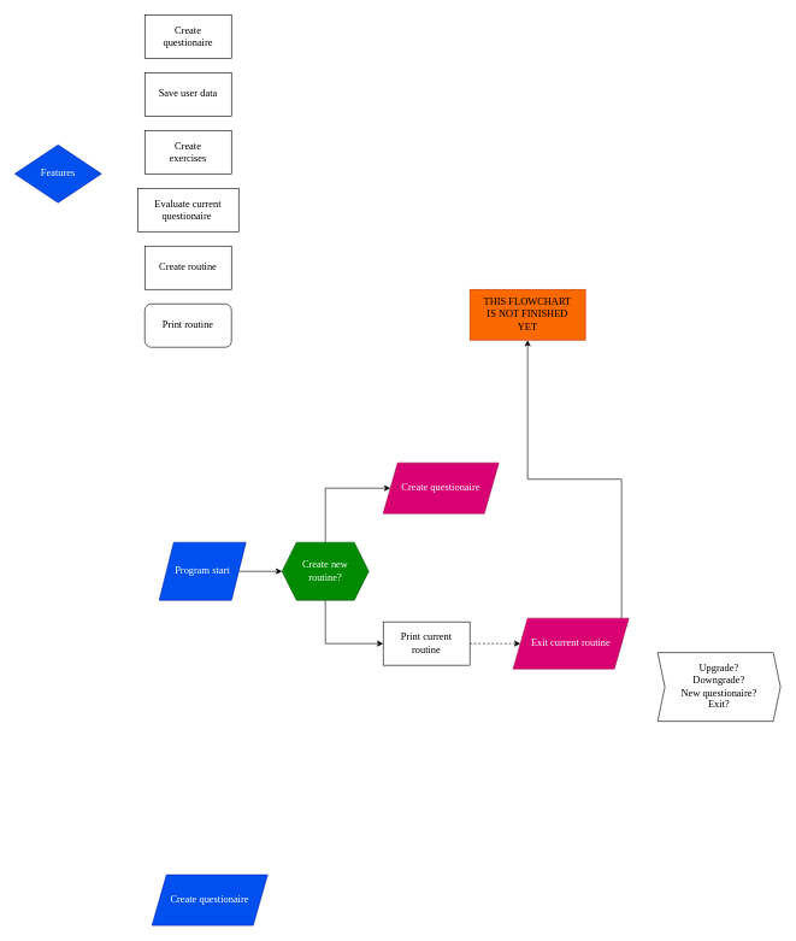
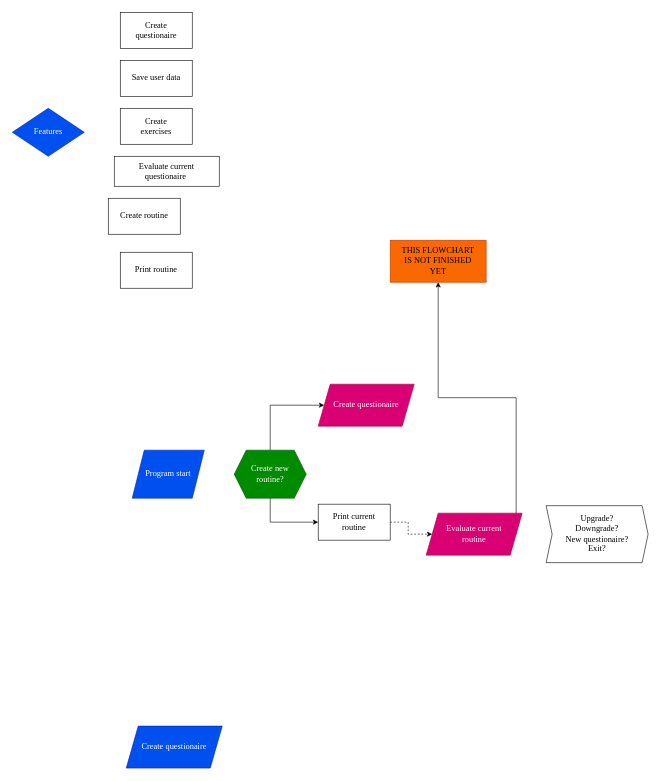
  <mxCell id="0" />
  <mxCell id="1" parent="0" />
- <mxCell id="2" style="edgeStyle=orthogonalEdgeStyle;rounded=0;orthogonalLoop=1;jettySize=auto;html=1;exitX=1;exitY=0.5;exitDx=0;exitDy=0;entryX=0;entryY=0.5;entryDx=0;entryDy=0;fontFamily=lexend light;fontSize=14;fontColor=default;" parent="1" source="3" target="6" edge="1"><mxGeometry relative="1" as="geometry" /></mxCell>
  <mxCell id="3" value="Program start" style="shape=parallelogram;whiteSpace=wrap;html=1;fixedSize=1;strokeColor=#001DBC;align=center;verticalAlign=middle;spacingLeft=15;spacingRight=15;spacingBottom=0;fontFamily=lexend light;fontSize=14;fontColor=#ffffff;fillColor=#0050ef;perimeter=parallelogramPerimeter;" parent="1" vertex="1"><mxGeometry x="220" y="750" width="120" height="80" as="geometry" /></mxCell>
  <mxCell id="4" value="Create questionaire" style="shape=parallelogram;perimeter=parallelogramPerimeter;whiteSpace=wrap;html=1;fixedSize=1;strokeColor=#A50040;align=center;verticalAlign=middle;spacingLeft=15;spacingRight=15;spacingBottom=0;fontFamily=lexend light;fontSize=14;fontColor=#ffffff;fillColor=#d80073;" parent="1" vertex="1"><mxGeometry x="530" y="640" width="160" height="70" as="geometry" /></mxCell>
  <mxCell id="5" style="edgeStyle=orthogonalEdgeStyle;rounded=0;orthogonalLoop=1;jettySize=auto;html=1;exitX=0.5;exitY=0;exitDx=0;exitDy=0;entryX=0;entryY=0.5;entryDx=0;entryDy=0;fontFamily=lexend light;fontSize=14;fontColor=default;" parent="1" source="6" target="4" edge="1"><mxGeometry relative="1" as="geometry"><Array as="points"><mxPoint x="450" y="675" /></Array></mxGeometry></mxCell>
  <mxCell id="6" value="Create new routine?" style="shape=hexagon;perimeter=hexagonPerimeter2;whiteSpace=wrap;html=1;fixedSize=1;strokeColor=#005700;align=center;verticalAlign=middle;spacingLeft=15;spacingRight=15;spacingBottom=0;fontFamily=lexend light;fontSize=14;fontColor=#ffffff;fillColor=#008a00;" parent="1" vertex="1"><mxGeometry x="390" y="750" width="120" height="80" as="geometry" /></mxCell>
  <mxCell id="7" style="edgeStyle=orthogonalEdgeStyle;rounded=0;orthogonalLoop=1;jettySize=auto;html=1;exitX=1;exitY=0.5;exitDx=0;exitDy=0;fontFamily=lexend light;fontSize=14;fontColor=default;" parent="1" source="8" target="21" edge="1"><mxGeometry relative="1" as="geometry" /></mxCell>
- <mxCell id="8" value="Exit current routine" style="shape=parallelogram;perimeter=parallelogramPerimeter;whiteSpace=wrap;html=1;fixedSize=1;strokeColor=#A50040;align=center;verticalAlign=middle;spacingLeft=15;spacingRight=15;spacingBottom=0;fontFamily=lexend light;fontSize=14;fontColor=#ffffff;fillColor=#d80073;" parent="1" vertex="1"><mxGeometry x="710" y="855" width="160" height="70" as="geometry" /></mxCell>
- <mxCell id="9" value="Upgrade?&lt;div&gt;Downgrade?&lt;/div&gt;&lt;div&gt;New questionaire?&lt;/div&gt;&lt;div&gt;Exit?&lt;/div&gt;" style="shape=step;perimeter=stepPerimeter;whiteSpace=wrap;html=1;fixedSize=1;strokeColor=default;align=center;verticalAlign=middle;spacingLeft=15;spacingRight=15;spacingBottom=0;fontFamily=lexend light;fontSize=14;fontColor=default;fillColor=default;size=10;" parent="1" vertex="1"><mxGeometry x="910" y="902.5" width="170" height="95" as="geometry" /></mxCell>
+ <mxCell id="8" value="Evaluate current routine" style="shape=parallelogram;perimeter=parallelogramPerimeter;whiteSpace=wrap;html=1;fixedSize=1;strokeColor=#A50040;align=center;verticalAlign=middle;spacingLeft=15;spacingRight=15;spacingBottom=0;fontFamily=lexend light;fontSize=14;fontColor=#ffffff;fillColor=#d80073;" parent="1" vertex="1"><mxGeometry x="710" y="855" width="160" height="70" as="geometry" /></mxCell>
+ <mxCell id="9" value="Upgrade?&lt;div&gt;Downgrade?&lt;/div&gt;&lt;div&gt;New questionaire?&lt;/div&gt;&lt;div&gt;Exit?&lt;/div&gt;" style="shape=step;perimeter=stepPerimeter;whiteSpace=wrap;html=1;fixedSize=1;strokeColor=default;align=center;verticalAlign=middle;spacingLeft=15;spacingRight=15;spacingBottom=0;fontFamily=lexend light;fontSize=14;fontColor=default;fillColor=default;size=10;" parent="1" vertex="1"><mxGeometry x="910" y="842.5" width="170" height="95" as="geometry" /></mxCell>
  <mxCell id="10" value="" style="edgeStyle=orthogonalEdgeStyle;rounded=0;orthogonalLoop=1;jettySize=auto;html=1;exitX=0.5;exitY=1;exitDx=0;exitDy=0;entryX=0;entryY=0.5;entryDx=0;entryDy=0;fontFamily=lexend light;fontSize=14;fontColor=default;" parent="1" source="6" target="12" edge="1"><mxGeometry relative="1" as="geometry"><mxPoint x="450" y="830" as="sourcePoint" /><mxPoint x="630" y="895" as="targetPoint" /><Array as="points" /></mxGeometry></mxCell>
  <mxCell id="11" style="edgeStyle=orthogonalEdgeStyle;rounded=0;orthogonalLoop=1;jettySize=auto;html=1;exitX=1;exitY=0.5;exitDx=0;exitDy=0;entryX=0;entryY=0.5;entryDx=0;entryDy=0;fontFamily=lexend light;fontSize=14;fontColor=default;dashed=1;" parent="1" source="12" target="8" edge="1"><mxGeometry relative="1" as="geometry" /></mxCell>
- <mxCell id="12" value="Print current routine" style="rounded=0;whiteSpace=wrap;html=1;strokeColor=default;align=center;verticalAlign=middle;spacingLeft=15;spacingRight=15;spacingBottom=0;fontFamily=lexend light;fontSize=14;fontColor=default;fillColor=default;" parent="1" vertex="1"><mxGeometry x="530" y="860" width="120" height="60" as="geometry" /></mxCell>
- <mxCell id="13" value="Features" style="shape=rhombus;whiteSpace=wrap;html=1;boundedLbl=1;backgroundOutline=1;size=15;strokeColor=#001DBC;align=center;verticalAlign=middle;spacingLeft=15;spacingRight=15;spacingBottom=0;fontFamily=lexend light;fontSize=14;fontColor=#ffffff;fillColor=#0050ef;perimeter=rhombusPerimeter;" parent="1" vertex="1"><mxGeometry x="20" y="200" width="120" height="80" as="geometry" /></mxCell>
- <mxCell id="14" value="Create routine" style="rounded=0;whiteSpace=wrap;html=1;strokeColor=default;align=center;verticalAlign=middle;spacingLeft=15;spacingRight=15;spacingBottom=0;fontFamily=lexend light;fontSize=14;fontColor=default;fillColor=default;" parent="1" vertex="1"><mxGeometry x="200" y="340" width="120" height="60" as="geometry" /></mxCell>
+ <mxCell id="12" value="Print current routine" style="rounded=0;whiteSpace=wrap;html=1;strokeColor=default;align=center;verticalAlign=middle;spacingLeft=15;spacingRight=15;spacingBottom=0;fontFamily=lexend light;fontSize=14;fontColor=default;fillColor=default;" parent="1" vertex="1"><mxGeometry x="530" y="840" width="120" height="60" as="geometry" /></mxCell>
+ <mxCell id="13" value="Features" style="shape=rhombus;whiteSpace=wrap;html=1;boundedLbl=1;backgroundOutline=1;size=15;strokeColor=#001DBC;align=center;verticalAlign=middle;spacingLeft=15;spacingRight=15;spacingBottom=0;fontFamily=lexend light;fontSize=14;fontColor=#ffffff;fillColor=#0050ef;perimeter=rhombusPerimeter;" parent="1" vertex="1"><mxGeometry x="20" y="180" width="120" height="80" as="geometry" /></mxCell>
+ <mxCell id="14" value="Create routine" style="rounded=0;whiteSpace=wrap;html=1;strokeColor=default;align=center;verticalAlign=middle;spacingLeft=15;spacingRight=15;spacingBottom=0;fontFamily=lexend light;fontSize=14;fontColor=default;fillColor=default;" parent="1" vertex="1"><mxGeometry x="180" y="330" width="120" height="60" as="geometry" /></mxCell>
  <mxCell id="15" value="Create questionaire" style="shape=parallelogram;perimeter=parallelogramPerimeter;whiteSpace=wrap;html=1;fixedSize=1;strokeColor=#001DBC;align=center;verticalAlign=middle;spacingLeft=15;spacingRight=15;spacingBottom=0;fontFamily=lexend light;fontSize=14;fontColor=#ffffff;fillColor=#0050ef;" parent="1" vertex="1"><mxGeometry x="210" y="1210" width="160" height="70" as="geometry" /></mxCell>
- <mxCell id="16" value="Print routine" style="whiteSpace=wrap;html=1;strokeColor=default;align=center;verticalAlign=middle;spacingLeft=15;spacingRight=15;spacingBottom=0;fontFamily=lexend light;fontSize=14;fontColor=default;fillColor=default;rounded=1;" parent="1" vertex="1"><mxGeometry x="200" y="420" width="120" height="60" as="geometry" /></mxCell>
+ <mxCell id="16" value="Print routine" style="rounded=0;whiteSpace=wrap;html=1;strokeColor=default;align=center;verticalAlign=middle;spacingLeft=15;spacingRight=15;spacingBottom=0;fontFamily=lexend light;fontSize=14;fontColor=default;fillColor=default;" parent="1" vertex="1"><mxGeometry x="200" y="420" width="120" height="60" as="geometry" /></mxCell>
  <mxCell id="17" value="Save user data" style="rounded=0;whiteSpace=wrap;html=1;strokeColor=default;align=center;verticalAlign=middle;spacingLeft=15;spacingRight=15;spacingBottom=0;fontFamily=lexend light;fontSize=14;fontColor=default;fillColor=default;" parent="1" vertex="1"><mxGeometry x="200" y="100" width="120" height="60" as="geometry" /></mxCell>
  <mxCell id="18" value="Create questionaire" style="rounded=0;whiteSpace=wrap;html=1;strokeColor=default;align=center;verticalAlign=middle;spacingLeft=15;spacingRight=15;spacingBottom=0;fontFamily=lexend light;fontSize=14;fontColor=default;fillColor=default;" parent="1" vertex="1"><mxGeometry x="200" y="20" width="120" height="60" as="geometry" /></mxCell>
  <mxCell id="19" value="Create exercises" style="rounded=0;whiteSpace=wrap;html=1;strokeColor=default;align=center;verticalAlign=middle;spacingLeft=15;spacingRight=15;spacingBottom=0;fontFamily=lexend light;fontSize=14;fontColor=default;fillColor=default;" parent="1" vertex="1"><mxGeometry x="200" y="180" width="120" height="60" as="geometry" /></mxCell>
- <mxCell id="20" value="Evaluate current questionaire&amp;nbsp;" style="rounded=0;whiteSpace=wrap;html=1;strokeColor=default;align=center;verticalAlign=middle;spacingLeft=15;spacingRight=15;spacingBottom=0;fontFamily=lexend light;fontSize=14;fontColor=default;fillColor=default;" parent="1" vertex="1"><mxGeometry x="190" y="260" width="140" height="60" as="geometry" /></mxCell>
+ <mxCell id="20" value="Evaluate current questionaire&amp;nbsp;" style="rounded=0;whiteSpace=wrap;html=1;strokeColor=default;align=center;verticalAlign=middle;spacingLeft=15;spacingRight=15;spacingBottom=0;fontFamily=lexend light;fontSize=14;fontColor=default;fillColor=default;" parent="1" vertex="1"><mxGeometry x="190" y="260" width="175" height="50" as="geometry" /></mxCell>
  <mxCell id="21" value="THIS FLOWCHART IS NOT FINISHED YET" style="shape=label;whiteSpace=wrap;html=1;fixedSize=1;strokeColor=#C73500;align=center;verticalAlign=middle;spacingLeft=15;spacingRight=15;spacingBottom=0;fontFamily=lexend light;fontSize=14;fontColor=#000000;fillColor=#fa6800;aspect=fixed;" vertex="1" parent="1"><mxGeometry x="650" y="400" width="160" height="70" as="geometry" /></mxCell>
